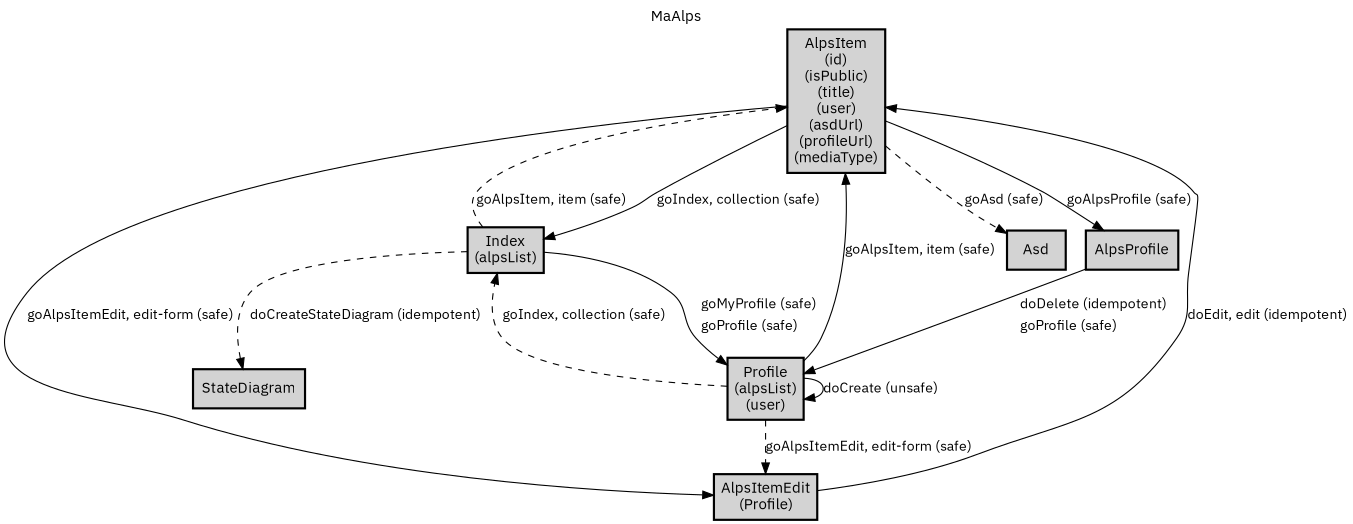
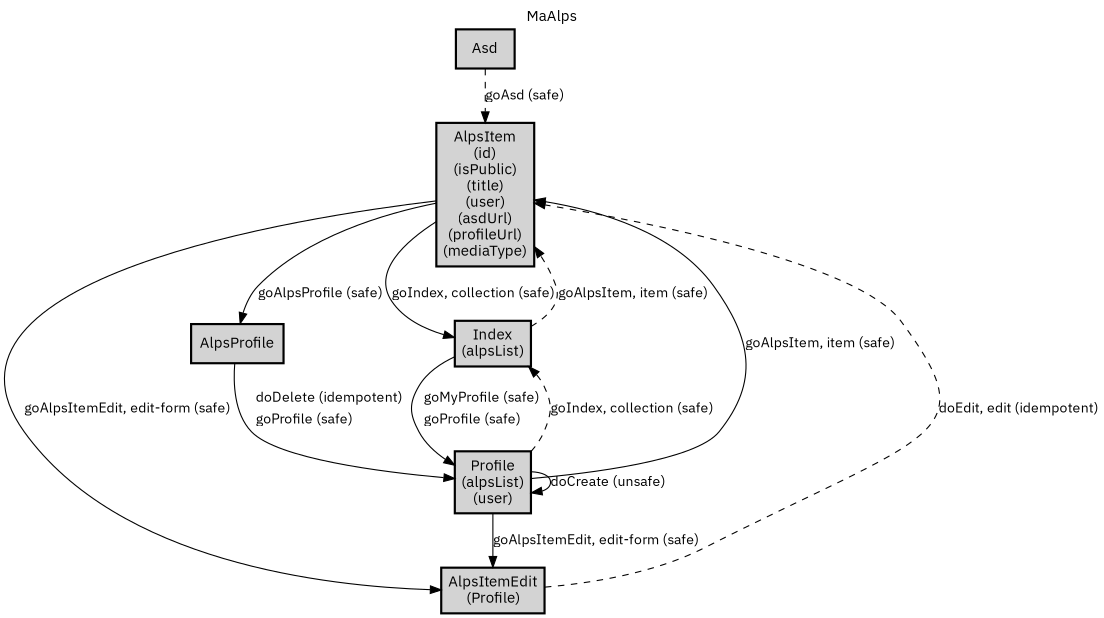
  digraph {
    fontname="IBM Plex Sans"
    label=MaAlps
    labelloc=t
    node [fillcolor=lightgray fontname="IBM Plex Sans" margin=0.02 shape=box style="bold,filled"]
    edge [fontname="IBM Plex Sans" fontsize=13 style=solid]
    n1 [label=<<table cellspacing="0" cellpadding="5" border="0"><tr><td>AlpsItem<br />(id)<br />(isPublic)<br />(title)<br />(user)<br />(asdUrl)<br />(profileUrl)<br />(mediaType)<br /></td></tr></table>>]
    n2 [label=<<table cellspacing="0" cellpadding="5" border="0"><tr><td>AlpsItemEdit<br />(Profile)<br /></td></tr></table>>]
    n3 [label=<<table cellspacing="0" cellpadding="5" border="0"><tr><td>Index<br />(alpsList)<br /></td></tr></table>>]
    n4 [label=AlpsProfile margin=""]
    n5 [label=Asd margin=""]
    n6 [label=<<table cellspacing="0" cellpadding="5" border="0"><tr><td>Profile<br />(alpsList)<br />(user)<br /></td></tr></table>>]
-   n7 [label=StateDiagram margin=""]
    n1 -> n2 [label=<goAlpsItemEdit, edit-form (safe)>]
    n1 -> n3 [label=<goIndex, collection (safe)>]
    n1 -> n4 [label=<goAlpsProfile (safe)>]
-   n1 -> n5 [label=<goAsd (safe)> style=dashed]
-   n2 -> n1 [label=<doEdit, edit (idempotent)>]
+   n5 -> n1 [label=<goAsd (safe)> style=dashed]
+   n2 -> n1 [label=<doEdit, edit (idempotent)> style=dashed]
    n3 -> n1 [label=<goAlpsItem, item (safe)> style=dashed]
    n3 -> n6 [label=<<table  border="0"><tr><td align="left" href="docs/safe.goMyProfile.html">goMyProfile (safe)</td></tr><tr><td align="left" href="docs/safe.goProfile.html">goProfile (safe)</td></tr></table>>]
-   n3 -> n7 [label=<doCreateStateDiagram (idempotent)> style=dashed]
    n4 -> n6 [label=<<table  border="0"><tr><td align="left" href="docs/idempotent.doDelete.html">doDelete (idempotent)</td></tr><tr><td align="left" href="docs/safe.goProfile.html">goProfile (safe)</td></tr></table>>]
    n6 -> n1 [label=<goAlpsItem, item (safe)>]
-   n6 -> n2 [label=<goAlpsItemEdit, edit-form (safe)> style=dashed]
+   n6 -> n2 [label=<goAlpsItemEdit, edit-form (safe)>]
    n6 -> n3 [label=<goIndex, collection (safe)> style=dashed]
    n6 -> n6 [label=<doCreate (unsafe)>]
  }
